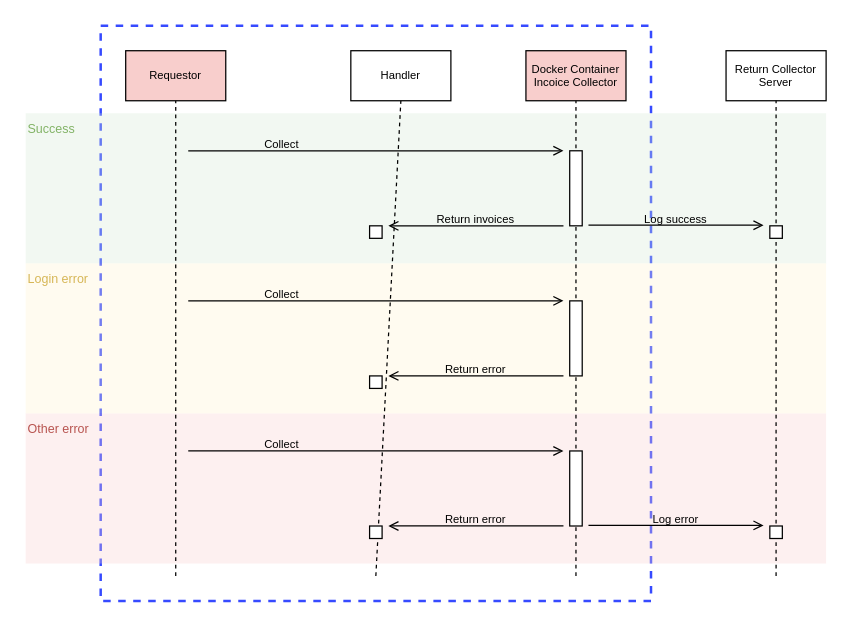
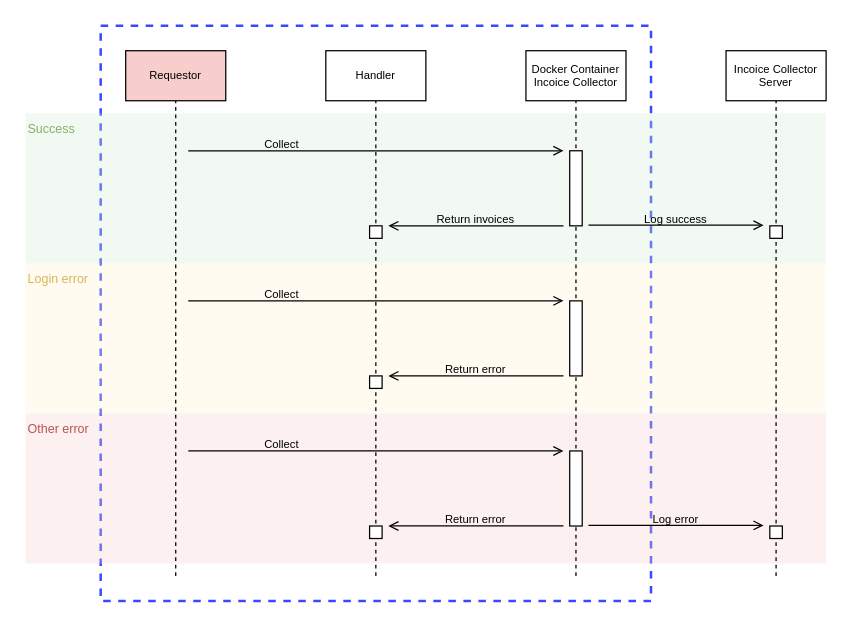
  <mxCell id="0" />
  <mxCell id="1" parent="0" />
  <mxCell id="2" value="" style="whiteSpace=wrap;html=1;fillColor=none;strokeColor=#364AFF;rounded=0;connectable=0;arcSize=8;dashed=1;strokeWidth=2;" parent="1" vertex="1"><mxGeometry x="80" y="20" width="440" height="460" as="geometry" /></mxCell>
  <mxCell id="3" value="" style="rounded=0;whiteSpace=wrap;html=1;fillColor=#f8cecc;strokeColor=none;opacity=30;connectable=0;" parent="1" vertex="1"><mxGeometry x="20" y="330" width="640" height="120" as="geometry" /></mxCell>
  <mxCell id="4" value="" style="rounded=0;whiteSpace=wrap;html=1;fillColor=#fff2cc;strokeColor=none;opacity=30;connectable=0;" parent="1" vertex="1"><mxGeometry x="20" y="210" width="640" height="120" as="geometry" /></mxCell>
  <mxCell id="5" value="" style="rounded=0;whiteSpace=wrap;html=1;fillColor=#d5e8d4;strokeColor=none;opacity=30;verticalAlign=middle;align=center;spacing=2;connectable=0;" parent="1" vertex="1"><mxGeometry x="20" y="90" width="640" height="120" as="geometry" /></mxCell>
  <mxCell id="6" value="" style="endArrow=none;dashed=1;html=1;entryX=0.5;entryY=1;entryDx=0;entryDy=0;" parent="1" target="10" edge="1"><mxGeometry width="50" height="50" relative="1" as="geometry"><mxPoint x="460" y="460" as="sourcePoint" /><mxPoint x="310" y="90" as="targetPoint" /></mxGeometry></mxCell>
  <mxCell id="7" value="" style="endArrow=none;dashed=1;html=1;entryX=0.5;entryY=1;entryDx=0;entryDy=0;" parent="1" target="9" edge="1"><mxGeometry width="50" height="50" relative="1" as="geometry"><mxPoint x="300" y="460" as="sourcePoint" /><mxPoint x="530" y="130" as="targetPoint" /></mxGeometry></mxCell>
  <mxCell id="8" value="" style="rounded=0;whiteSpace=wrap;html=1;" parent="1" vertex="1"><mxGeometry x="455" y="120" width="10" height="60" as="geometry" /></mxCell>
- <mxCell id="9" value="Handler" style="rounded=0;whiteSpace=wrap;html=1;fontSize=9;" parent="1" vertex="1"><mxGeometry x="280" y="40" width="80" height="40" as="geometry" /></mxCell>
- <mxCell id="10" value="Docker Container&lt;br style=&quot;border-color: var(--border-color);&quot;&gt;Incoice Collector" style="rounded=0;whiteSpace=wrap;html=1;fontSize=9;fillColor=#f8cecc;" parent="1" vertex="1"><mxGeometry x="420" y="40" width="80" height="40" as="geometry" /></mxCell>
- <mxCell id="11" value="Return Collector&lt;br style=&quot;font-size: 9px;&quot;&gt;Server" style="rounded=0;whiteSpace=wrap;html=1;fontSize=9;" parent="1" vertex="1"><mxGeometry x="580" y="40" width="80" height="40" as="geometry" /></mxCell>
+ <mxCell id="9" value="Handler" style="rounded=0;whiteSpace=wrap;html=1;fontSize=9;" parent="1" vertex="1"><mxGeometry x="260" y="40" width="80" height="40" as="geometry" /></mxCell>
+ <mxCell id="10" value="Docker Container&lt;br style=&quot;border-color: var(--border-color);&quot;&gt;Incoice Collector" style="rounded=0;whiteSpace=wrap;html=1;fontSize=9;" parent="1" vertex="1"><mxGeometry x="420" y="40" width="80" height="40" as="geometry" /></mxCell>
+ <mxCell id="11" value="Incoice Collector&lt;br style=&quot;font-size: 9px;&quot;&gt;Server" style="rounded=0;whiteSpace=wrap;html=1;fontSize=9;" parent="1" vertex="1"><mxGeometry x="580" y="40" width="80" height="40" as="geometry" /></mxCell>
  <mxCell id="12" value="" style="endArrow=open;html=1;fontSize=9;endFill=0;" parent="1" edge="1"><mxGeometry width="50" height="50" relative="1" as="geometry"><mxPoint x="150" y="120" as="sourcePoint" /><mxPoint x="450" y="120" as="targetPoint" /></mxGeometry></mxCell>
  <mxCell id="13" value="Collect" style="text;html=1;strokeColor=none;fillColor=none;align=center;verticalAlign=middle;whiteSpace=wrap;rounded=0;fontSize=9;" parent="1" vertex="1"><mxGeometry x="150" y="110" width="150" height="10" as="geometry" /></mxCell>
  <mxCell id="14" value="" style="endArrow=none;dashed=1;html=1;entryX=0.5;entryY=1;entryDx=0;entryDy=0;" parent="1" target="11" edge="1"><mxGeometry width="50" height="50" relative="1" as="geometry"><mxPoint x="620" y="460" as="sourcePoint" /><mxPoint x="470" y="90" as="targetPoint" /></mxGeometry></mxCell>
  <mxCell id="15" value="" style="rounded=0;whiteSpace=wrap;html=1;" parent="1" vertex="1"><mxGeometry x="615" y="180" width="10" height="10" as="geometry" /></mxCell>
  <mxCell id="16" value="" style="endArrow=open;html=1;fontSize=9;endFill=0;" parent="1" edge="1"><mxGeometry width="50" height="50" relative="1" as="geometry"><mxPoint x="450" y="180" as="sourcePoint" /><mxPoint x="310" y="180" as="targetPoint" /></mxGeometry></mxCell>
  <mxCell id="17" value="Return invoices" style="text;html=1;strokeColor=none;fillColor=none;align=center;verticalAlign=middle;whiteSpace=wrap;rounded=0;fontSize=9;" parent="1" vertex="1"><mxGeometry x="310" y="170" width="140" height="10" as="geometry" /></mxCell>
  <mxCell id="18" value="" style="rounded=0;whiteSpace=wrap;html=1;" parent="1" vertex="1"><mxGeometry x="295" y="180" width="10" height="10" as="geometry" /></mxCell>
  <mxCell id="19" value="" style="endArrow=open;html=1;fontSize=9;endFill=0;" parent="1" edge="1"><mxGeometry width="50" height="50" relative="1" as="geometry"><mxPoint x="470" y="179.52" as="sourcePoint" /><mxPoint x="610" y="179.52" as="targetPoint" /></mxGeometry></mxCell>
  <mxCell id="20" value="Log success" style="text;html=1;strokeColor=none;fillColor=none;align=center;verticalAlign=middle;whiteSpace=wrap;rounded=0;fontSize=9;" parent="1" vertex="1"><mxGeometry x="470" y="170" width="140" height="10" as="geometry" /></mxCell>
  <mxCell id="21" value="" style="rounded=0;whiteSpace=wrap;html=1;" parent="1" vertex="1"><mxGeometry x="455" y="240" width="10" height="60" as="geometry" /></mxCell>
  <mxCell id="22" value="" style="endArrow=open;html=1;fontSize=9;endFill=0;" parent="1" edge="1"><mxGeometry width="50" height="50" relative="1" as="geometry"><mxPoint x="150" y="240" as="sourcePoint" /><mxPoint x="450" y="240" as="targetPoint" /></mxGeometry></mxCell>
  <mxCell id="23" value="Collect" style="text;html=1;strokeColor=none;fillColor=none;align=center;verticalAlign=middle;whiteSpace=wrap;rounded=0;fontSize=9;" parent="1" vertex="1"><mxGeometry x="150" y="230" width="150" height="10" as="geometry" /></mxCell>
  <mxCell id="24" value="" style="endArrow=open;html=1;fontSize=9;endFill=0;" parent="1" edge="1"><mxGeometry width="50" height="50" relative="1" as="geometry"><mxPoint x="450" y="300" as="sourcePoint" /><mxPoint x="310" y="300" as="targetPoint" /></mxGeometry></mxCell>
  <mxCell id="25" value="Return error" style="text;html=1;strokeColor=none;fillColor=none;align=center;verticalAlign=middle;whiteSpace=wrap;rounded=0;fontSize=9;" parent="1" vertex="1"><mxGeometry x="310" y="290" width="140" height="10" as="geometry" /></mxCell>
  <mxCell id="26" value="" style="rounded=0;whiteSpace=wrap;html=1;" parent="1" vertex="1"><mxGeometry x="295" y="300" width="10" height="10" as="geometry" /></mxCell>
  <mxCell id="27" value="" style="rounded=0;whiteSpace=wrap;html=1;" parent="1" vertex="1"><mxGeometry x="455" y="360" width="10" height="60" as="geometry" /></mxCell>
  <mxCell id="28" value="" style="endArrow=open;html=1;fontSize=9;endFill=0;" parent="1" edge="1"><mxGeometry width="50" height="50" relative="1" as="geometry"><mxPoint x="150" y="360" as="sourcePoint" /><mxPoint x="450" y="360" as="targetPoint" /></mxGeometry></mxCell>
  <mxCell id="29" value="Collect" style="text;html=1;strokeColor=none;fillColor=none;align=center;verticalAlign=middle;whiteSpace=wrap;rounded=0;fontSize=9;" parent="1" vertex="1"><mxGeometry x="150" y="350" width="150" height="10" as="geometry" /></mxCell>
  <mxCell id="30" value="" style="rounded=0;whiteSpace=wrap;html=1;" parent="1" vertex="1"><mxGeometry x="615" y="420" width="10" height="10" as="geometry" /></mxCell>
  <mxCell id="31" value="" style="endArrow=open;html=1;fontSize=9;endFill=0;" parent="1" edge="1"><mxGeometry width="50" height="50" relative="1" as="geometry"><mxPoint x="450" y="420" as="sourcePoint" /><mxPoint x="310" y="420" as="targetPoint" /></mxGeometry></mxCell>
  <mxCell id="32" value="Return error" style="text;html=1;strokeColor=none;fillColor=none;align=center;verticalAlign=middle;whiteSpace=wrap;rounded=0;fontSize=9;" parent="1" vertex="1"><mxGeometry x="310" y="410" width="140" height="10" as="geometry" /></mxCell>
  <mxCell id="33" value="" style="rounded=0;whiteSpace=wrap;html=1;" parent="1" vertex="1"><mxGeometry x="295" y="420" width="10" height="10" as="geometry" /></mxCell>
  <mxCell id="34" value="" style="endArrow=open;html=1;fontSize=9;endFill=0;" parent="1" edge="1"><mxGeometry width="50" height="50" relative="1" as="geometry"><mxPoint x="470" y="419.52" as="sourcePoint" /><mxPoint x="610" y="419.52" as="targetPoint" /></mxGeometry></mxCell>
  <mxCell id="35" value="Log error" style="text;html=1;strokeColor=none;fillColor=none;align=center;verticalAlign=middle;whiteSpace=wrap;rounded=0;fontSize=9;" parent="1" vertex="1"><mxGeometry x="470" y="410" width="140" height="10" as="geometry" /></mxCell>
  <mxCell id="36" value="&lt;font color=&quot;#82b366&quot; style=&quot;font-size: 10px;&quot;&gt;Success&lt;/font&gt;" style="text;html=1;strokeColor=none;fillColor=none;align=left;verticalAlign=top;whiteSpace=wrap;rounded=0;opacity=30;horizontal=1;fontSize=10;" parent="1" vertex="1"><mxGeometry x="20" y="90" width="80" height="30" as="geometry" /></mxCell>
  <mxCell id="37" value="&lt;font style=&quot;font-size: 10px;&quot;&gt;Login error&lt;br style=&quot;font-size: 10px;&quot;&gt;&lt;/font&gt;" style="text;html=1;strokeColor=none;fillColor=none;align=left;verticalAlign=top;whiteSpace=wrap;rounded=0;opacity=30;horizontal=1;fontSize=10;fontColor=#D6B656;" parent="1" vertex="1"><mxGeometry x="20" y="210" width="80" height="30" as="geometry" /></mxCell>
  <mxCell id="38" value="&lt;font style=&quot;font-size: 10px;&quot;&gt;Other error&lt;br style=&quot;font-size: 10px;&quot;&gt;&lt;/font&gt;" style="text;html=1;strokeColor=none;fillColor=none;align=left;verticalAlign=top;whiteSpace=wrap;rounded=0;opacity=30;horizontal=1;fontSize=10;fontColor=#B85450;" parent="1" vertex="1"><mxGeometry x="20" y="330" width="100" height="30" as="geometry" /></mxCell>
  <mxCell id="39" value="" style="endArrow=none;dashed=1;html=1;entryX=0.5;entryY=1;entryDx=0;entryDy=0;" parent="1" target="40" edge="1"><mxGeometry width="50" height="50" relative="1" as="geometry"><mxPoint x="140" y="460" as="sourcePoint" /><mxPoint x="370" y="130" as="targetPoint" /></mxGeometry></mxCell>
  <mxCell id="40" value="Requestor" style="rounded=0;whiteSpace=wrap;html=1;fontSize=9;fillColor=#f8cecc;" parent="1" vertex="1"><mxGeometry x="100" y="40" width="80" height="40" as="geometry" /></mxCell>
